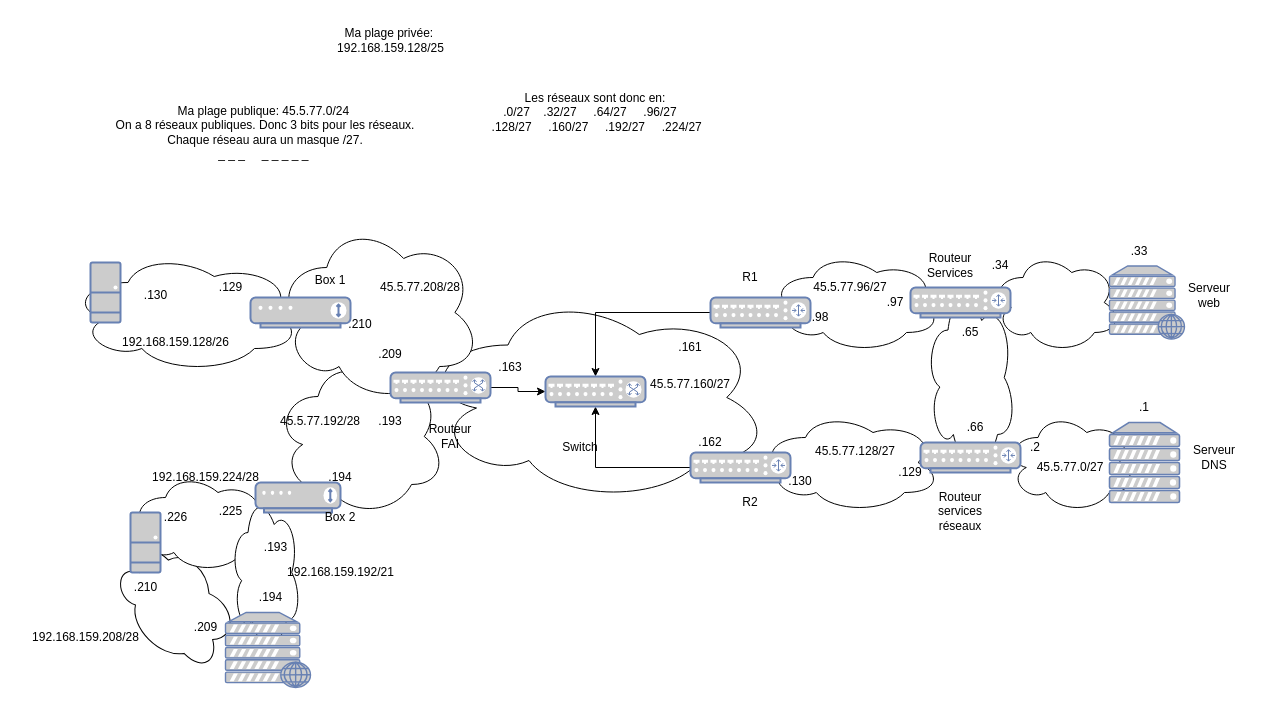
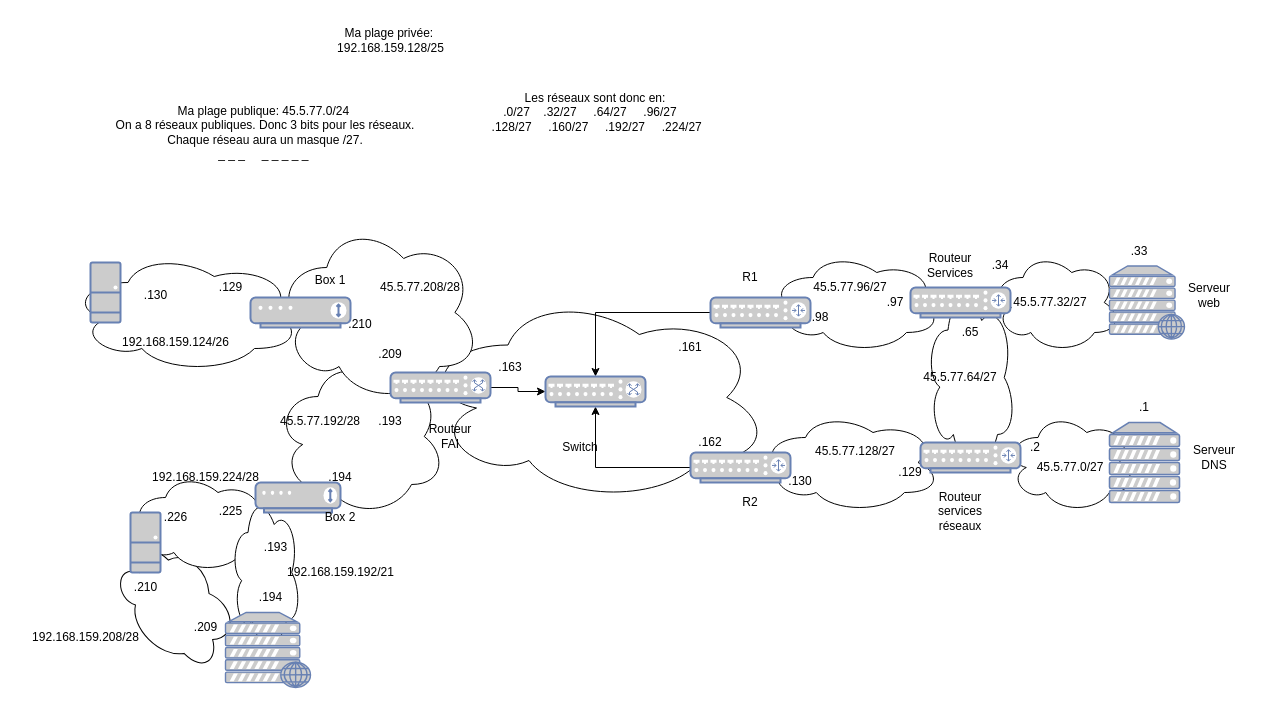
  <mxCell id="0" />
  <mxCell id="1" parent="0" />
  <mxCell id="2" value="" style="ellipse;shape=cloud;whiteSpace=wrap;html=1;rotation=45;" parent="1" vertex="1"><mxGeometry x="105" y="552" width="140" height="100" as="geometry" /></mxCell>
  <mxCell id="3" value="" style="ellipse;shape=cloud;whiteSpace=wrap;html=1;" parent="1" vertex="1"><mxGeometry x="130" y="472" width="140" height="100" as="geometry" /></mxCell>
  <mxCell id="4" value="" style="ellipse;shape=cloud;whiteSpace=wrap;html=1;" parent="1" vertex="1"><mxGeometry x="275" y="356" width="170" height="160" as="geometry" /></mxCell>
  <mxCell id="5" value="" style="ellipse;shape=cloud;whiteSpace=wrap;html=1;" parent="1" vertex="1"><mxGeometry x="925" y="282" width="90" height="190" as="geometry" /></mxCell>
  <mxCell id="6" value="" style="ellipse;shape=cloud;whiteSpace=wrap;html=1;" parent="1" vertex="1"><mxGeometry x="1005" y="412" width="130" height="100" as="geometry" /></mxCell>
  <mxCell id="7" value="" style="ellipse;shape=cloud;whiteSpace=wrap;html=1;" parent="1" vertex="1"><mxGeometry x="990" y="252" width="130" height="100" as="geometry" /></mxCell>
  <mxCell id="8" value="" style="ellipse;shape=cloud;whiteSpace=wrap;html=1;" parent="1" vertex="1"><mxGeometry x="770" y="252" width="170" height="100" as="geometry" /></mxCell>
  <mxCell id="9" value="" style="ellipse;shape=cloud;whiteSpace=wrap;html=1;" parent="1" vertex="1"><mxGeometry x="760" y="412" width="180" height="100" as="geometry" /></mxCell>
  <mxCell id="10" value="" style="ellipse;shape=cloud;whiteSpace=wrap;html=1;" parent="1" vertex="1"><mxGeometry x="420" y="292" width="350" height="210" as="geometry" /></mxCell>
  <mxCell id="11" value="" style="ellipse;shape=cloud;whiteSpace=wrap;html=1;" parent="1" vertex="1"><mxGeometry x="275" y="222" width="205" height="180" as="geometry" /></mxCell>
  <mxCell id="12" value="" style="ellipse;shape=cloud;whiteSpace=wrap;html=1;" parent="1" vertex="1"><mxGeometry x="70" y="252" width="230" height="120" as="geometry" /></mxCell>
  <mxCell id="13" style="edgeStyle=orthogonalEdgeStyle;rounded=0;orthogonalLoop=1;jettySize=auto;html=1;" parent="1" source="14" target="66" edge="1"><mxGeometry relative="1" as="geometry" /></mxCell>
  <mxCell id="14" value="" style="fontColor=#0066CC;verticalAlign=top;verticalLabelPosition=bottom;labelPosition=center;align=center;html=1;outlineConnect=0;fillColor=#CCCCCC;strokeColor=#6881B3;gradientColor=none;gradientDirection=north;strokeWidth=2;shape=mxgraph.networks.switch;" parent="1" vertex="1"><mxGeometry x="390" y="372" width="100" height="30" as="geometry" /></mxCell>
  <mxCell id="15" value="" style="ellipse;shape=cloud;whiteSpace=wrap;html=1;" parent="1" vertex="1"><mxGeometry x="230" y="492" width="70" height="160" as="geometry" /></mxCell>
  <mxCell id="16" value="" style="fontColor=#0066CC;verticalAlign=top;verticalLabelPosition=bottom;labelPosition=center;align=center;html=1;outlineConnect=0;fillColor=#CCCCCC;strokeColor=#6881B3;gradientColor=none;gradientDirection=north;strokeWidth=2;shape=mxgraph.networks.desktop_pc;direction=west;" parent="1" vertex="1"><mxGeometry x="90" y="262" width="30" height="60" as="geometry" /></mxCell>
  <mxCell id="17" value="" style="fontColor=#0066CC;verticalAlign=top;verticalLabelPosition=bottom;labelPosition=center;align=center;html=1;outlineConnect=0;fillColor=#CCCCCC;strokeColor=#6881B3;gradientColor=none;gradientDirection=north;strokeWidth=2;shape=mxgraph.networks.desktop_pc;direction=west;" parent="1" vertex="1"><mxGeometry x="130" y="512" width="30" height="60" as="geometry" /></mxCell>
  <mxCell id="18" value="" style="fontColor=#0066CC;verticalAlign=top;verticalLabelPosition=bottom;labelPosition=center;align=center;html=1;outlineConnect=0;fillColor=#CCCCCC;strokeColor=#6881B3;gradientColor=none;gradientDirection=north;strokeWidth=2;shape=mxgraph.networks.web_server;" parent="1" vertex="1"><mxGeometry x="225" y="612" width="85" height="75" as="geometry" /></mxCell>
  <mxCell id="19" value="" style="fontColor=#0066CC;verticalAlign=top;verticalLabelPosition=bottom;labelPosition=center;align=center;html=1;outlineConnect=0;fillColor=#CCCCCC;strokeColor=#6881B3;gradientColor=none;gradientDirection=north;strokeWidth=2;shape=mxgraph.networks.modem;" parent="1" vertex="1"><mxGeometry x="255" y="482" width="85" height="30" as="geometry" /></mxCell>
  <mxCell id="20" value="" style="fontColor=#0066CC;verticalAlign=top;verticalLabelPosition=bottom;labelPosition=center;align=center;html=1;outlineConnect=0;fillColor=#CCCCCC;strokeColor=#6881B3;gradientColor=none;gradientDirection=north;strokeWidth=2;shape=mxgraph.networks.modem;" parent="1" vertex="1"><mxGeometry x="250" y="297" width="100" height="30" as="geometry" /></mxCell>
  <mxCell id="21" style="edgeStyle=orthogonalEdgeStyle;rounded=0;orthogonalLoop=1;jettySize=auto;html=1;" parent="1" source="22" target="66" edge="1"><mxGeometry relative="1" as="geometry" /></mxCell>
  <mxCell id="22" value="" style="fontColor=#0066CC;verticalAlign=top;verticalLabelPosition=bottom;labelPosition=center;align=center;html=1;outlineConnect=0;fillColor=#CCCCCC;strokeColor=#6881B3;gradientColor=none;gradientDirection=north;strokeWidth=2;shape=mxgraph.networks.router;" parent="1" vertex="1"><mxGeometry x="710" y="297" width="100" height="30" as="geometry" /></mxCell>
  <mxCell id="23" style="edgeStyle=orthogonalEdgeStyle;rounded=0;orthogonalLoop=1;jettySize=auto;html=1;" parent="1" source="24" target="66" edge="1"><mxGeometry relative="1" as="geometry" /></mxCell>
  <mxCell id="24" value="" style="fontColor=#0066CC;verticalAlign=top;verticalLabelPosition=bottom;labelPosition=center;align=center;html=1;outlineConnect=0;fillColor=#CCCCCC;strokeColor=#6881B3;gradientColor=none;gradientDirection=north;strokeWidth=2;shape=mxgraph.networks.router;" parent="1" vertex="1"><mxGeometry x="690" y="452" width="100" height="30" as="geometry" /></mxCell>
  <mxCell id="25" value="" style="fontColor=#0066CC;verticalAlign=top;verticalLabelPosition=bottom;labelPosition=center;align=center;html=1;outlineConnect=0;fillColor=#CCCCCC;strokeColor=#6881B3;gradientColor=none;gradientDirection=north;strokeWidth=2;shape=mxgraph.networks.router;" parent="1" vertex="1"><mxGeometry x="920" y="442" width="100" height="30" as="geometry" /></mxCell>
  <mxCell id="26" value="" style="fontColor=#0066CC;verticalAlign=top;verticalLabelPosition=bottom;labelPosition=center;align=center;html=1;outlineConnect=0;fillColor=#CCCCCC;strokeColor=#6881B3;gradientColor=none;gradientDirection=north;strokeWidth=2;shape=mxgraph.networks.router;" parent="1" vertex="1"><mxGeometry x="910" y="287" width="100" height="30" as="geometry" /></mxCell>
  <mxCell id="27" value="" style="fontColor=#0066CC;verticalAlign=top;verticalLabelPosition=bottom;labelPosition=center;align=center;html=1;outlineConnect=0;fillColor=#CCCCCC;strokeColor=#6881B3;gradientColor=none;gradientDirection=north;strokeWidth=2;shape=mxgraph.networks.web_server;" parent="1" vertex="1"><mxGeometry x="1109" y="265.5" width="75" height="73" as="geometry" /></mxCell>
  <mxCell id="28" value="" style="fontColor=#0066CC;verticalAlign=top;verticalLabelPosition=bottom;labelPosition=center;align=center;html=1;outlineConnect=0;fillColor=#CCCCCC;strokeColor=#6881B3;gradientColor=none;gradientDirection=north;strokeWidth=2;shape=mxgraph.networks.server;" parent="1" vertex="1"><mxGeometry x="1109" y="422" width="70" height="80" as="geometry" /></mxCell>
  <mxCell id="29" value="Ma plage publique:&amp;nbsp;45.5.77.0/24&amp;nbsp;&lt;br&gt;On a 8 réseaux publiques. Donc 3 bits pour les réseaux. Chaque réseau aura un masque /27.&lt;br&gt;_ _ _&amp;nbsp; &amp;nbsp; &amp;nbsp;_ _ _ _ _&amp;nbsp;" style="text;html=1;align=center;verticalAlign=middle;whiteSpace=wrap;rounded=0;" parent="1" vertex="1"><mxGeometry x="100" y="82" width="330" height="100" as="geometry" /></mxCell>
  <mxCell id="30" value="45.5.77.96/27" style="text;html=1;align=center;verticalAlign=middle;whiteSpace=wrap;rounded=0;" parent="1" vertex="1"><mxGeometry x="820" y="265" width="60" height="44" as="geometry" /></mxCell>
+ <mxCell id="31" value="45.5.77.32/27" style="text;html=1;align=center;verticalAlign=middle;whiteSpace=wrap;rounded=0;" parent="1" vertex="1"><mxGeometry x="1020" y="287" width="60" height="30" as="geometry" /></mxCell>
  <mxCell id="32" value="45.5.77.0/27" style="text;html=1;align=center;verticalAlign=middle;whiteSpace=wrap;rounded=0;" parent="1" vertex="1"><mxGeometry x="1040" y="452" width="60" height="30" as="geometry" /></mxCell>
  <mxCell id="33" value="45.5.77.128/27" style="text;html=1;align=center;verticalAlign=middle;whiteSpace=wrap;rounded=0;" parent="1" vertex="1"><mxGeometry x="825" y="436" width="60" height="30" as="geometry" /></mxCell>
- <mxCell id="35" value="45.5.77.160/27" style="text;html=1;align=center;verticalAlign=middle;whiteSpace=wrap;rounded=0;" parent="1" vertex="1"><mxGeometry x="660" y="368.5" width="60" height="30" as="geometry" /></mxCell>
+ <mxCell id="34" value="45.5.77.64/27" style="text;html=1;align=center;verticalAlign=middle;whiteSpace=wrap;rounded=0;" parent="1" vertex="1"><mxGeometry x="930" y="362" width="60" height="30" as="geometry" /></mxCell>
  <mxCell id="36" value="45.5.77.192/28" style="text;html=1;align=center;verticalAlign=middle;whiteSpace=wrap;rounded=0;" parent="1" vertex="1"><mxGeometry x="290" y="406" width="60" height="30" as="geometry" /></mxCell>
  <mxCell id="37" value=".33" style="text;html=1;align=center;verticalAlign=middle;whiteSpace=wrap;rounded=0;" parent="1" vertex="1"><mxGeometry x="1109" y="235.5" width="60" height="30" as="geometry" /></mxCell>
  <mxCell id="38" value="Les réseaux sont donc en:&lt;br&gt;.0/27&amp;nbsp; &amp;nbsp; .32/27&amp;nbsp; &amp;nbsp; &amp;nbsp;.64/27&amp;nbsp; &amp;nbsp; &amp;nbsp;.96/27&amp;nbsp; &amp;nbsp; &amp;nbsp;.128/27&amp;nbsp; &amp;nbsp; &amp;nbsp;.160/27&amp;nbsp; &amp;nbsp; &amp;nbsp;.192/27&amp;nbsp; &amp;nbsp; &amp;nbsp;.224/27" style="text;html=1;align=center;verticalAlign=middle;whiteSpace=wrap;rounded=0;" parent="1" vertex="1"><mxGeometry x="480" y="82" width="230" height="60" as="geometry" /></mxCell>
  <mxCell id="39" value=".1" style="text;html=1;align=center;verticalAlign=middle;whiteSpace=wrap;rounded=0;" parent="1" vertex="1"><mxGeometry x="1114" y="392" width="60" height="30" as="geometry" /></mxCell>
  <mxCell id="40" value=".34" style="text;html=1;align=center;verticalAlign=middle;whiteSpace=wrap;rounded=0;" parent="1" vertex="1"><mxGeometry x="970" y="250" width="60" height="30" as="geometry" /></mxCell>
  <mxCell id="41" value=".65" style="text;html=1;align=center;verticalAlign=middle;whiteSpace=wrap;rounded=0;" parent="1" vertex="1"><mxGeometry x="940" y="317" width="60" height="30" as="geometry" /></mxCell>
- <mxCell id="42" value=".66" style="text;html=1;align=center;verticalAlign=middle;whiteSpace=wrap;rounded=0;" parent="1" vertex="1"><mxGeometry x="945" y="412" width="60" height="30" as="geometry" /></mxCell>
  <mxCell id="43" value=".129" style="text;html=1;align=center;verticalAlign=middle;whiteSpace=wrap;rounded=0;" parent="1" vertex="1"><mxGeometry x="880" y="457" width="60" height="30" as="geometry" /></mxCell>
  <mxCell id="44" value=".130" style="text;html=1;align=center;verticalAlign=middle;whiteSpace=wrap;rounded=0;" parent="1" vertex="1"><mxGeometry x="770" y="466" width="60" height="30" as="geometry" /></mxCell>
  <mxCell id="45" value=".97" style="text;html=1;align=center;verticalAlign=middle;whiteSpace=wrap;rounded=0;" parent="1" vertex="1"><mxGeometry x="865" y="287" width="60" height="30" as="geometry" /></mxCell>
  <mxCell id="46" value=".98" style="text;html=1;align=center;verticalAlign=middle;whiteSpace=wrap;rounded=0;" parent="1" vertex="1"><mxGeometry x="790" y="302" width="60" height="30" as="geometry" /></mxCell>
  <mxCell id="47" value=".162" style="text;html=1;align=center;verticalAlign=middle;whiteSpace=wrap;rounded=0;" parent="1" vertex="1"><mxGeometry x="680" y="427" width="60" height="30" as="geometry" /></mxCell>
  <mxCell id="48" value=".161" style="text;html=1;align=center;verticalAlign=middle;whiteSpace=wrap;rounded=0;" parent="1" vertex="1"><mxGeometry x="660" y="332" width="60" height="30" as="geometry" /></mxCell>
  <mxCell id="49" value=".209" style="text;html=1;align=center;verticalAlign=middle;whiteSpace=wrap;rounded=0;" parent="1" vertex="1"><mxGeometry x="360" y="338.5" width="60" height="30" as="geometry" /></mxCell>
  <mxCell id="50" value=".210" style="text;html=1;align=center;verticalAlign=middle;whiteSpace=wrap;rounded=0;" parent="1" vertex="1"><mxGeometry x="330" y="308.5" width="60" height="30" as="geometry" /></mxCell>
  <mxCell id="51" value="Serveur web" style="text;html=1;align=center;verticalAlign=middle;whiteSpace=wrap;rounded=0;" parent="1" vertex="1"><mxGeometry x="1179" y="280" width="60" height="30" as="geometry" /></mxCell>
  <mxCell id="52" value="Serveur DNS" style="text;html=1;align=center;verticalAlign=middle;whiteSpace=wrap;rounded=0;" parent="1" vertex="1"><mxGeometry x="1184" y="442" width="60" height="30" as="geometry" /></mxCell>
  <mxCell id="53" value="Routeur&lt;div&gt;Services&lt;/div&gt;" style="text;html=1;align=center;verticalAlign=middle;whiteSpace=wrap;rounded=0;" parent="1" vertex="1"><mxGeometry x="920" y="250" width="60" height="30" as="geometry" /></mxCell>
  <mxCell id="54" value="Routeur services réseaux" style="text;html=1;align=center;verticalAlign=middle;whiteSpace=wrap;rounded=0;" parent="1" vertex="1"><mxGeometry x="930" y="496" width="60" height="30" as="geometry" /></mxCell>
  <mxCell id="55" value="R2" style="text;html=1;align=center;verticalAlign=middle;whiteSpace=wrap;rounded=0;" parent="1" vertex="1"><mxGeometry x="720" y="487" width="60" height="30" as="geometry" /></mxCell>
  <mxCell id="56" value="R1" style="text;html=1;align=center;verticalAlign=middle;whiteSpace=wrap;rounded=0;" parent="1" vertex="1"><mxGeometry x="720" y="262" width="60" height="30" as="geometry" /></mxCell>
  <mxCell id="57" value="Routeur FAI" style="text;html=1;align=center;verticalAlign=middle;whiteSpace=wrap;rounded=0;" parent="1" vertex="1"><mxGeometry x="420" y="421" width="60" height="30" as="geometry" /></mxCell>
  <mxCell id="58" value="Box 2" style="text;html=1;align=center;verticalAlign=middle;whiteSpace=wrap;rounded=0;" parent="1" vertex="1"><mxGeometry x="310" y="502" width="60" height="30" as="geometry" /></mxCell>
  <mxCell id="59" value="Box 1" style="text;html=1;align=center;verticalAlign=middle;whiteSpace=wrap;rounded=0;" parent="1" vertex="1"><mxGeometry x="300" y="265" width="60" height="30" as="geometry" /></mxCell>
  <mxCell id="60" value="Switch" style="text;html=1;align=center;verticalAlign=middle;whiteSpace=wrap;rounded=0;" parent="1" vertex="1"><mxGeometry x="550" y="432" width="60" height="30" as="geometry" /></mxCell>
  <mxCell id="61" value=".2" style="text;html=1;align=center;verticalAlign=middle;whiteSpace=wrap;rounded=0;" parent="1" vertex="1"><mxGeometry x="1005" y="432" width="60" height="30" as="geometry" /></mxCell>
  <mxCell id="62" value=".194" style="text;html=1;align=center;verticalAlign=middle;whiteSpace=wrap;rounded=0;" parent="1" vertex="1"><mxGeometry x="310" y="462" width="60" height="30" as="geometry" /></mxCell>
  <mxCell id="63" value=".163" style="text;html=1;align=center;verticalAlign=middle;whiteSpace=wrap;rounded=0;" parent="1" vertex="1"><mxGeometry x="480" y="352" width="60" height="30" as="geometry" /></mxCell>
  <mxCell id="64" value=".193" style="text;html=1;align=center;verticalAlign=middle;whiteSpace=wrap;rounded=0;" parent="1" vertex="1"><mxGeometry x="360" y="406" width="60" height="30" as="geometry" /></mxCell>
  <mxCell id="65" value="45.5.77.208/28" style="text;html=1;align=center;verticalAlign=middle;whiteSpace=wrap;rounded=0;" parent="1" vertex="1"><mxGeometry x="390" y="272" width="60" height="30" as="geometry" /></mxCell>
  <mxCell id="66" value="" style="fontColor=#0066CC;verticalAlign=top;verticalLabelPosition=bottom;labelPosition=center;align=center;html=1;outlineConnect=0;fillColor=#CCCCCC;strokeColor=#6881B3;gradientColor=none;gradientDirection=north;strokeWidth=2;shape=mxgraph.networks.switch;" parent="1" vertex="1"><mxGeometry x="545" y="376" width="100" height="30" as="geometry" /></mxCell>
  <mxCell id="67" value="Ma plage privée:&amp;nbsp;&lt;br&gt;192.168.159.128/25" style="text;html=1;align=center;verticalAlign=middle;resizable=0;points=[];autosize=1;strokeColor=none;fillColor=none;" parent="1" vertex="1"><mxGeometry x="325" y="20" width="130" height="40" as="geometry" /></mxCell>
- <mxCell id="68" value="192.168.159.128/26" style="text;html=1;align=center;verticalAlign=middle;resizable=0;points=[];autosize=1;strokeColor=none;fillColor=none;" parent="1" vertex="1"><mxGeometry x="110" y="327" width="130" height="30" as="geometry" /></mxCell>
+ <mxCell id="68" value="192.168.159.124/26" style="text;html=1;align=center;verticalAlign=middle;resizable=0;points=[];autosize=1;strokeColor=none;fillColor=none;" parent="1" vertex="1"><mxGeometry x="110" y="327" width="130" height="30" as="geometry" /></mxCell>
  <mxCell id="69" value="192.168.159.192/21" style="text;html=1;align=center;verticalAlign=middle;resizable=0;points=[];autosize=1;strokeColor=none;fillColor=none;" parent="1" vertex="1"><mxGeometry x="275" y="557" width="130" height="30" as="geometry" /></mxCell>
  <mxCell id="70" value=".193" style="text;html=1;align=center;verticalAlign=middle;resizable=0;points=[];autosize=1;strokeColor=none;fillColor=none;" parent="1" vertex="1"><mxGeometry x="250" y="532" width="50" height="30" as="geometry" /></mxCell>
  <mxCell id="71" value=".225" style="text;html=1;align=center;verticalAlign=middle;resizable=0;points=[];autosize=1;strokeColor=none;fillColor=none;" parent="1" vertex="1"><mxGeometry x="205" y="496" width="50" height="30" as="geometry" /></mxCell>
  <mxCell id="72" value=".194" style="text;html=1;align=center;verticalAlign=middle;resizable=0;points=[];autosize=1;strokeColor=none;fillColor=none;" parent="1" vertex="1"><mxGeometry x="245" y="582" width="50" height="30" as="geometry" /></mxCell>
  <mxCell id="73" value=".129" style="text;html=1;align=center;verticalAlign=middle;resizable=0;points=[];autosize=1;strokeColor=none;fillColor=none;" parent="1" vertex="1"><mxGeometry x="205" y="272" width="50" height="30" as="geometry" /></mxCell>
  <mxCell id="74" value=".130" style="text;html=1;align=center;verticalAlign=middle;resizable=0;points=[];autosize=1;strokeColor=none;fillColor=none;" parent="1" vertex="1"><mxGeometry x="130" y="280" width="50" height="30" as="geometry" /></mxCell>
  <mxCell id="75" value=".226" style="text;html=1;align=center;verticalAlign=middle;resizable=0;points=[];autosize=1;strokeColor=none;fillColor=none;" parent="1" vertex="1"><mxGeometry x="150" y="502" width="50" height="30" as="geometry" /></mxCell>
  <mxCell id="76" value=".209" style="text;html=1;align=center;verticalAlign=middle;resizable=0;points=[];autosize=1;strokeColor=none;fillColor=none;" parent="1" vertex="1"><mxGeometry x="180" y="612" width="50" height="30" as="geometry" /></mxCell>
  <mxCell id="77" value=".210" style="text;html=1;align=center;verticalAlign=middle;resizable=0;points=[];autosize=1;strokeColor=none;fillColor=none;" parent="1" vertex="1"><mxGeometry x="120" y="572" width="50" height="30" as="geometry" /></mxCell>
  <mxCell id="78" value="192.168.159.208/28" style="text;html=1;align=center;verticalAlign=middle;resizable=0;points=[];autosize=1;strokeColor=none;fillColor=none;" parent="1" vertex="1"><mxGeometry x="20" y="622" width="130" height="30" as="geometry" /></mxCell>
  <mxCell id="79" value="192.168.159.224/28" style="text;html=1;align=center;verticalAlign=middle;resizable=0;points=[];autosize=1;strokeColor=none;fillColor=none;" parent="1" vertex="1"><mxGeometry x="140" y="462" width="130" height="30" as="geometry" /></mxCell>
